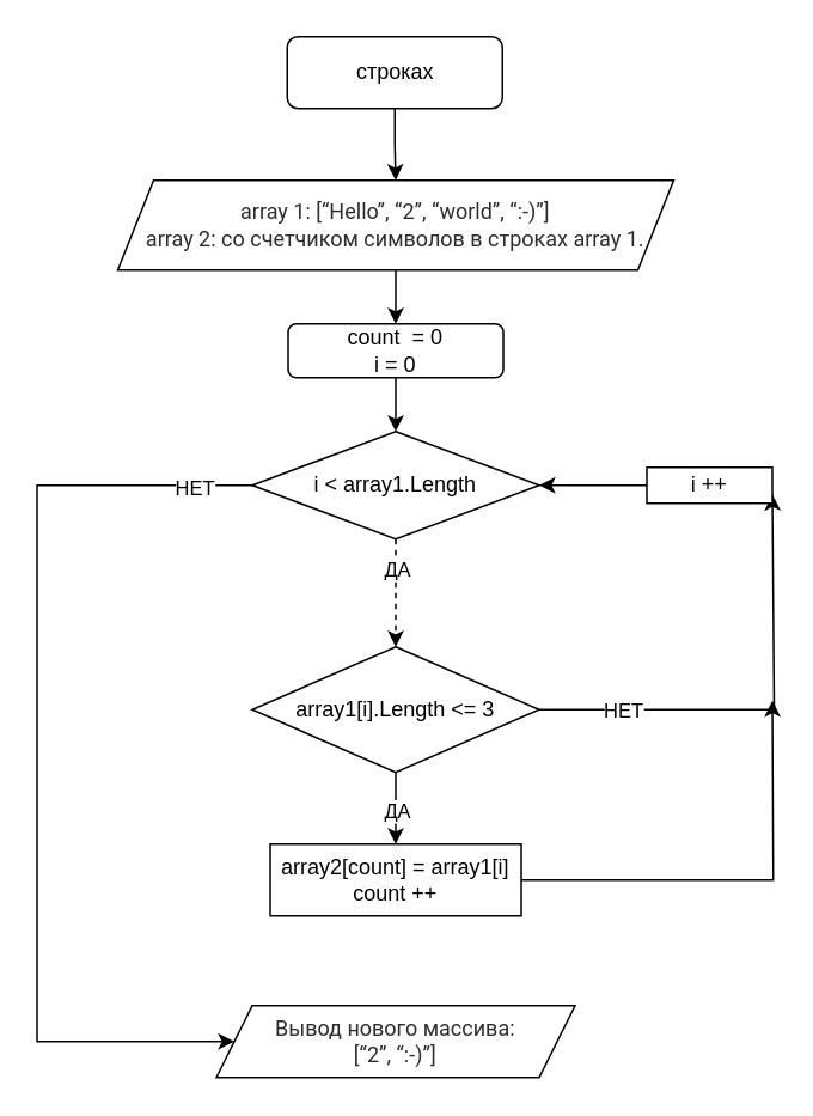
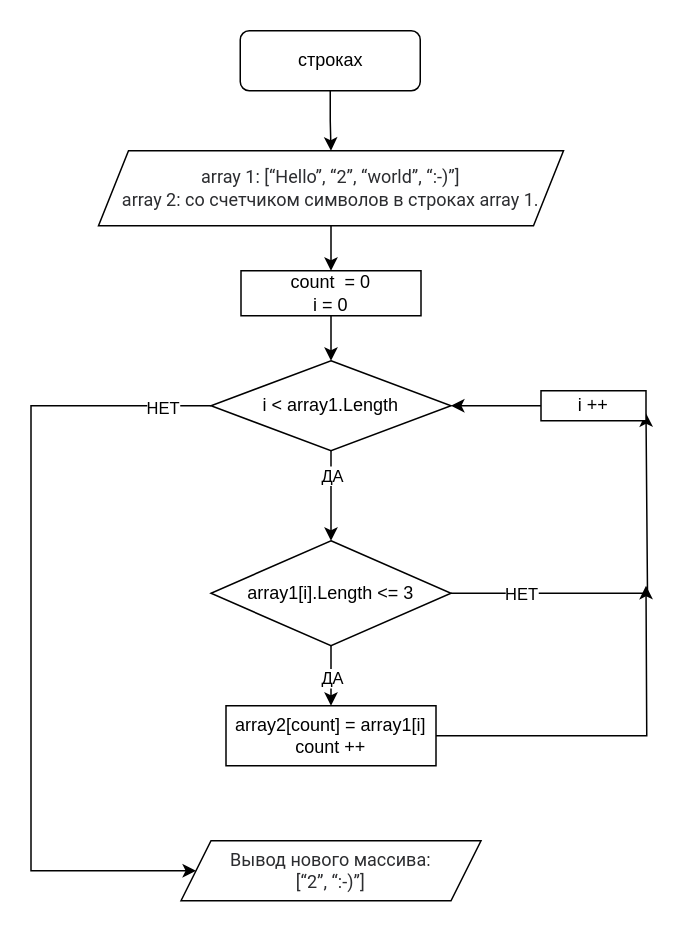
  <mxCell id="0" />
  <mxCell id="1" parent="0" />
  <mxCell id="2" value="" style="edgeStyle=orthogonalEdgeStyle;rounded=0;orthogonalLoop=1;jettySize=auto;html=1;" edge="1" parent="1" source="3" target="10"><mxGeometry relative="1" as="geometry" /></mxCell>
  <mxCell id="3" value="строках" style="rounded=1;whiteSpace=wrap;html=1;" vertex="1" parent="1"><mxGeometry x="159.5" y="20" width="120" height="40" as="geometry" /></mxCell>
- <mxCell id="4" value="" style="edgeStyle=orthogonalEdgeStyle;rounded=0;orthogonalLoop=1;jettySize=auto;html=1;entryX=0.5;entryY=0;entryDx=0;entryDy=0;exitX=0.5;exitY=1;exitDx=0;exitDy=0;dashed=1;" edge="1" parent="1" source="8" target="18"><mxGeometry relative="1" as="geometry"><mxPoint x="220" y="330" as="sourcePoint" /><mxPoint x="219" y="440" as="targetPoint" /><Array as="points"><mxPoint x="220" y="360" /></Array></mxGeometry></mxCell>
+ <mxCell id="4" value="" style="edgeStyle=orthogonalEdgeStyle;rounded=0;orthogonalLoop=1;jettySize=auto;html=1;entryX=0.5;entryY=0;entryDx=0;entryDy=0;exitX=0.5;exitY=1;exitDx=0;exitDy=0;" edge="1" parent="1" source="8" target="18"><mxGeometry relative="1" as="geometry"><mxPoint x="220" y="330" as="sourcePoint" /><mxPoint x="219" y="440" as="targetPoint" /><Array as="points"><mxPoint x="220" y="360" /></Array></mxGeometry></mxCell>
  <mxCell id="5" value="ДА" style="edgeLabel;html=1;align=center;verticalAlign=middle;resizable=0;points=[];" vertex="1" connectable="0" parent="4"><mxGeometry x="-0.48" y="-1" relative="1" as="geometry"><mxPoint x="1" as="offset" /></mxGeometry></mxCell>
  <mxCell id="6" style="edgeStyle=orthogonalEdgeStyle;rounded=0;orthogonalLoop=1;jettySize=auto;html=1;exitX=0;exitY=0.5;exitDx=0;exitDy=0;entryX=0;entryY=0.5;entryDx=0;entryDy=0;" edge="1" parent="1" source="8" target="13"><mxGeometry relative="1" as="geometry"><mxPoint x="50" y="600" as="targetPoint" /><Array as="points"><mxPoint x="20" y="270" /><mxPoint x="20" y="580" /></Array></mxGeometry></mxCell>
  <mxCell id="7" value="НЕТ" style="edgeLabel;html=1;align=center;verticalAlign=middle;resizable=0;points=[];" vertex="1" connectable="0" parent="6"><mxGeometry x="-0.879" y="1" relative="1" as="geometry"><mxPoint as="offset" /></mxGeometry></mxCell>
  <mxCell id="8" value="i &amp;lt; array1.Length" style="rhombus;whiteSpace=wrap;html=1;" vertex="1" parent="1"><mxGeometry x="140" y="240" width="160" height="60" as="geometry" /></mxCell>
  <mxCell id="9" value="" style="edgeStyle=orthogonalEdgeStyle;rounded=0;orthogonalLoop=1;jettySize=auto;html=1;" edge="1" parent="1" source="10" target="12"><mxGeometry relative="1" as="geometry" /></mxCell>
  <mxCell id="10" value="&lt;span style=&quot;color: rgb(44, 45, 48); font-family: Onest, Roboto, &amp;quot;San Francisco&amp;quot;, &amp;quot;Helvetica Neue&amp;quot;, Helvetica, Arial; font-style: normal; font-variant-ligatures: normal; font-variant-caps: normal; font-weight: 400; letter-spacing: normal; orphans: 2; text-align: start; text-indent: 0px; text-transform: none; widows: 2; word-spacing: 0px; -webkit-text-stroke-width: 0px; background-color: rgb(255, 255, 255); text-decoration-thickness: initial; text-decoration-style: initial; text-decoration-color: initial; float: none; display: inline !important;&quot;&gt;&lt;font style=&quot;font-size: 12px;&quot;&gt;array 1: [“Hello”, “2”, “world”, “:-)”]&lt;br&gt;array 2: со счетчиком символов в строках array 1.&lt;/font&gt;&lt;br&gt;&lt;/span&gt;" style="shape=parallelogram;perimeter=parallelogramPerimeter;whiteSpace=wrap;html=1;fixedSize=1;" vertex="1" parent="1"><mxGeometry x="65" y="100" width="310" height="50" as="geometry" /></mxCell>
  <mxCell id="11" value="" style="edgeStyle=orthogonalEdgeStyle;rounded=0;orthogonalLoop=1;jettySize=auto;html=1;" edge="1" parent="1" source="12" target="8"><mxGeometry relative="1" as="geometry" /></mxCell>
- <mxCell id="12" value="count&amp;nbsp; = 0&lt;br&gt;i = 0" style="whiteSpace=wrap;html=1;rounded=1;" vertex="1" parent="1"><mxGeometry x="160" y="180" width="120" height="30" as="geometry" /></mxCell>
+ <mxCell id="12" value="count&amp;nbsp; = 0&lt;br&gt;i = 0" style="rounded=0;whiteSpace=wrap;html=1;" vertex="1" parent="1"><mxGeometry x="160" y="180" width="120" height="30" as="geometry" /></mxCell>
  <mxCell id="13" value="&lt;span style=&quot;color: rgb(44, 45, 48); font-family: Onest, Roboto, &amp;quot;San Francisco&amp;quot;, &amp;quot;Helvetica Neue&amp;quot;, Helvetica, Arial; font-style: normal; font-variant-ligatures: normal; font-variant-caps: normal; font-weight: 400; letter-spacing: normal; orphans: 2; text-align: start; text-indent: 0px; text-transform: none; widows: 2; word-spacing: 0px; -webkit-text-stroke-width: 0px; background-color: rgb(255, 255, 255); text-decoration-thickness: initial; text-decoration-style: initial; text-decoration-color: initial; float: none; display: inline !important;&quot;&gt;&lt;font style=&quot;font-size: 12px;&quot;&gt;Вывод нового массива: &lt;br&gt;[“2”, “:-)”]&lt;/font&gt;&lt;br&gt;&lt;/span&gt;" style="shape=parallelogram;perimeter=parallelogramPerimeter;whiteSpace=wrap;html=1;fixedSize=1;" vertex="1" parent="1"><mxGeometry x="120" y="560" width="200" height="40" as="geometry" /></mxCell>
  <mxCell id="14" value="" style="edgeStyle=orthogonalEdgeStyle;rounded=0;orthogonalLoop=1;jettySize=auto;html=1;" edge="1" parent="1" source="18" target="20"><mxGeometry relative="1" as="geometry" /></mxCell>
  <mxCell id="15" value="ДА" style="edgeLabel;html=1;align=center;verticalAlign=middle;resizable=0;points=[];" vertex="1" connectable="0" parent="14"><mxGeometry x="0.328" y="-3" relative="1" as="geometry"><mxPoint x="3" y="-6" as="offset" /></mxGeometry></mxCell>
  <mxCell id="16" style="edgeStyle=orthogonalEdgeStyle;rounded=0;orthogonalLoop=1;jettySize=auto;html=1;exitX=1;exitY=0.5;exitDx=0;exitDy=0;entryX=1;entryY=0.75;entryDx=0;entryDy=0;" edge="1" parent="1" source="18" target="22"><mxGeometry relative="1" as="geometry"><mxPoint x="430" y="330" as="targetPoint" /><Array as="points"><mxPoint x="431" y="395" /><mxPoint x="431" y="275" /></Array></mxGeometry></mxCell>
  <mxCell id="17" value="НЕТ" style="edgeLabel;html=1;align=center;verticalAlign=middle;resizable=0;points=[];" vertex="1" connectable="0" parent="16"><mxGeometry x="-0.637" y="-3" relative="1" as="geometry"><mxPoint y="-3" as="offset" /></mxGeometry></mxCell>
  <mxCell id="18" value="array1[i].Length &amp;lt;= 3" style="rhombus;whiteSpace=wrap;html=1;" vertex="1" parent="1"><mxGeometry x="140" y="360" width="160" height="70" as="geometry" /></mxCell>
  <mxCell id="19" style="edgeStyle=orthogonalEdgeStyle;rounded=0;orthogonalLoop=1;jettySize=auto;html=1;" edge="1" parent="1" source="20"><mxGeometry relative="1" as="geometry"><mxPoint x="430" y="390" as="targetPoint" /></mxGeometry></mxCell>
  <mxCell id="20" value="array2[count] = array1[i]&lt;br&gt;count ++" style="rounded=0;whiteSpace=wrap;html=1;" vertex="1" parent="1"><mxGeometry x="150" y="470" width="140" height="40" as="geometry" /></mxCell>
  <mxCell id="21" value="" style="edgeStyle=orthogonalEdgeStyle;rounded=0;orthogonalLoop=1;jettySize=auto;html=1;" edge="1" parent="1" source="22" target="8"><mxGeometry relative="1" as="geometry" /></mxCell>
  <mxCell id="22" value="i ++" style="rounded=0;whiteSpace=wrap;html=1;" vertex="1" parent="1"><mxGeometry x="360" y="260" width="70" height="20" as="geometry" /></mxCell>
